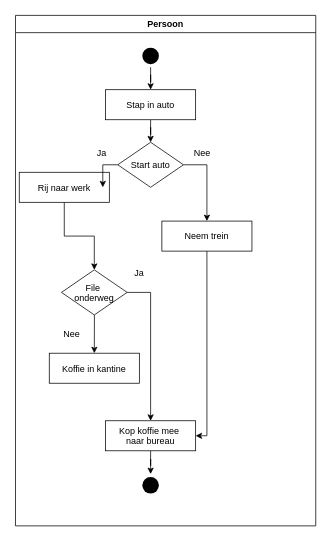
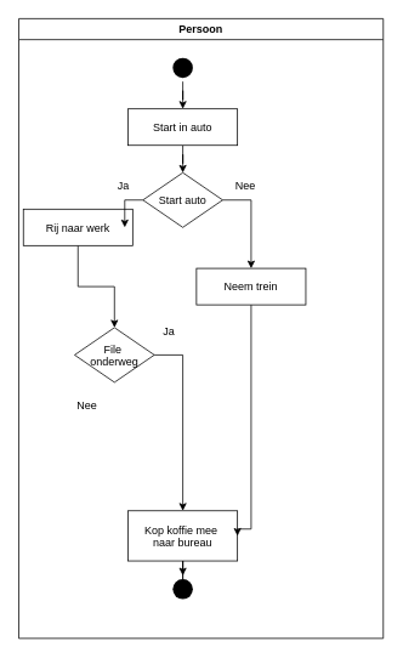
  <mxCell id="0" />
  <mxCell id="1" parent="0" />
  <mxCell id="2" value="Persoon" style="swimlane;whiteSpace=wrap;startSize=23;swimlaneLine=1;" vertex="1" parent="1"><mxGeometry x="20" y="20" width="400" height="680" as="geometry"><mxRectangle x="164.5" y="128" width="90" height="30" as="alternateBounds" /></mxGeometry></mxCell>
  <mxCell id="3" style="edgeStyle=orthogonalEdgeStyle;rounded=0;orthogonalLoop=1;jettySize=auto;html=1;entryX=0.5;entryY=0;entryDx=0;entryDy=0;" edge="1" parent="2" source="4" target="6"><mxGeometry relative="1" as="geometry" /></mxCell>
  <mxCell id="4" value="" style="ellipse;shape=startState;fillColor=#000000;strokeColor=none;" vertex="1" parent="2"><mxGeometry x="165" y="39" width="30" height="30" as="geometry" /></mxCell>
  <mxCell id="5" style="edgeStyle=orthogonalEdgeStyle;rounded=0;orthogonalLoop=1;jettySize=auto;html=1;entryX=0.5;entryY=0;entryDx=0;entryDy=0;" edge="1" parent="2" source="6" target="20"><mxGeometry relative="1" as="geometry" /></mxCell>
- <mxCell id="6" value="Stap in auto" style="" vertex="1" parent="2"><mxGeometry x="120" y="99" width="120" height="40" as="geometry" /></mxCell>
+ <mxCell id="6" value="Start in auto" style="" vertex="1" parent="2"><mxGeometry x="120" y="99" width="120" height="40" as="geometry" /></mxCell>
  <mxCell id="7" style="edgeStyle=orthogonalEdgeStyle;rounded=0;orthogonalLoop=1;jettySize=auto;html=1;entryX=0.5;entryY=0;entryDx=0;entryDy=0;" edge="1" parent="2" source="8" target="11"><mxGeometry relative="1" as="geometry" /></mxCell>
  <mxCell id="8" value="Rij naar werk" style="" vertex="1" parent="2"><mxGeometry x="5" y="209" width="120" height="40" as="geometry" /></mxCell>
- <mxCell id="9" style="edgeStyle=orthogonalEdgeStyle;rounded=0;orthogonalLoop=1;jettySize=auto;html=1;" edge="1" parent="2" source="11" target="12"><mxGeometry relative="1" as="geometry" /></mxCell>
  <mxCell id="10" style="edgeStyle=orthogonalEdgeStyle;rounded=0;orthogonalLoop=1;jettySize=auto;html=1;entryX=0.5;entryY=0;entryDx=0;entryDy=0;exitX=1;exitY=0.5;exitDx=0;exitDy=0;" edge="1" parent="2" source="11" target="14"><mxGeometry relative="1" as="geometry" /></mxCell>
  <mxCell id="11" value="File &#10;onderweg" style="rhombus;fillColor=default;strokeColor=default;" vertex="1" parent="2"><mxGeometry x="61.25" y="339" width="87.5" height="60" as="geometry" /></mxCell>
- <mxCell id="12" value="Koffie in kantine" style="" vertex="1" parent="2"><mxGeometry x="45" y="450" width="120" height="40" as="geometry" /></mxCell>
  <mxCell id="13" style="edgeStyle=orthogonalEdgeStyle;rounded=0;orthogonalLoop=1;jettySize=auto;html=1;entryX=0.5;entryY=0;entryDx=0;entryDy=0;" edge="1" parent="2" source="14" target="15"><mxGeometry relative="1" as="geometry" /></mxCell>
- <mxCell id="14" value="Kop koffie mee &#10;naar bureau" style="" vertex="1" parent="2"><mxGeometry x="120" y="540" width="120" height="40" as="geometry" /></mxCell>
+ <mxCell id="14" value="Kop koffie mee &#10;naar bureau" style="" vertex="1" parent="2"><mxGeometry x="120" y="540" width="120" height="55" as="geometry" /></mxCell>
  <mxCell id="15" value="" style="ellipse;shape=startState;fillColor=#000000;strokeColor=none;" vertex="1" parent="2"><mxGeometry x="165" y="611" width="30" height="30" as="geometry" /></mxCell>
  <mxCell id="16" value="Ja" style="text;html=1;align=center;verticalAlign=middle;whiteSpace=wrap;rounded=0;" vertex="1" parent="2"><mxGeometry x="135" y="329" width="60" height="30" as="geometry" /></mxCell>
  <mxCell id="17" value="Nee" style="text;html=1;align=center;verticalAlign=middle;whiteSpace=wrap;rounded=0;" vertex="1" parent="2"><mxGeometry x="45" y="410" width="60" height="30" as="geometry" /></mxCell>
  <mxCell id="18" style="edgeStyle=orthogonalEdgeStyle;rounded=0;orthogonalLoop=1;jettySize=auto;html=1;exitX=0;exitY=0.5;exitDx=0;exitDy=0;" edge="1" parent="2" source="20" target="8"><mxGeometry relative="1" as="geometry" /></mxCell>
  <mxCell id="19" style="edgeStyle=orthogonalEdgeStyle;rounded=0;orthogonalLoop=1;jettySize=auto;html=1;entryX=0.5;entryY=0;entryDx=0;entryDy=0;exitX=1;exitY=0.5;exitDx=0;exitDy=0;" edge="1" parent="2" source="20" target="22"><mxGeometry relative="1" as="geometry" /></mxCell>
  <mxCell id="20" value="Start auto" style="rhombus;fillColor=default;strokeColor=default;" vertex="1" parent="2"><mxGeometry x="136.25" y="169" width="87.5" height="60" as="geometry" /></mxCell>
  <mxCell id="21" style="edgeStyle=orthogonalEdgeStyle;rounded=0;orthogonalLoop=1;jettySize=auto;html=1;entryX=1;entryY=0.5;entryDx=0;entryDy=0;exitX=0.5;exitY=1;exitDx=0;exitDy=0;" edge="1" parent="2" source="22" target="14"><mxGeometry relative="1" as="geometry"><mxPoint x="335" y="559" as="targetPoint" /><Array as="points"><mxPoint x="255" y="560" /></Array></mxGeometry></mxCell>
  <mxCell id="22" value="Neem trein" style="" vertex="1" parent="2"><mxGeometry x="195" y="274" width="120" height="40" as="geometry" /></mxCell>
  <mxCell id="23" value="Ja" style="text;html=1;align=center;verticalAlign=middle;whiteSpace=wrap;rounded=0;" vertex="1" parent="2"><mxGeometry x="85" y="169" width="60" height="30" as="geometry" /></mxCell>
  <mxCell id="24" value="Nee" style="text;html=1;align=center;verticalAlign=middle;whiteSpace=wrap;rounded=0;" vertex="1" parent="2"><mxGeometry x="218.75" y="169" width="60" height="30" as="geometry" /></mxCell>
